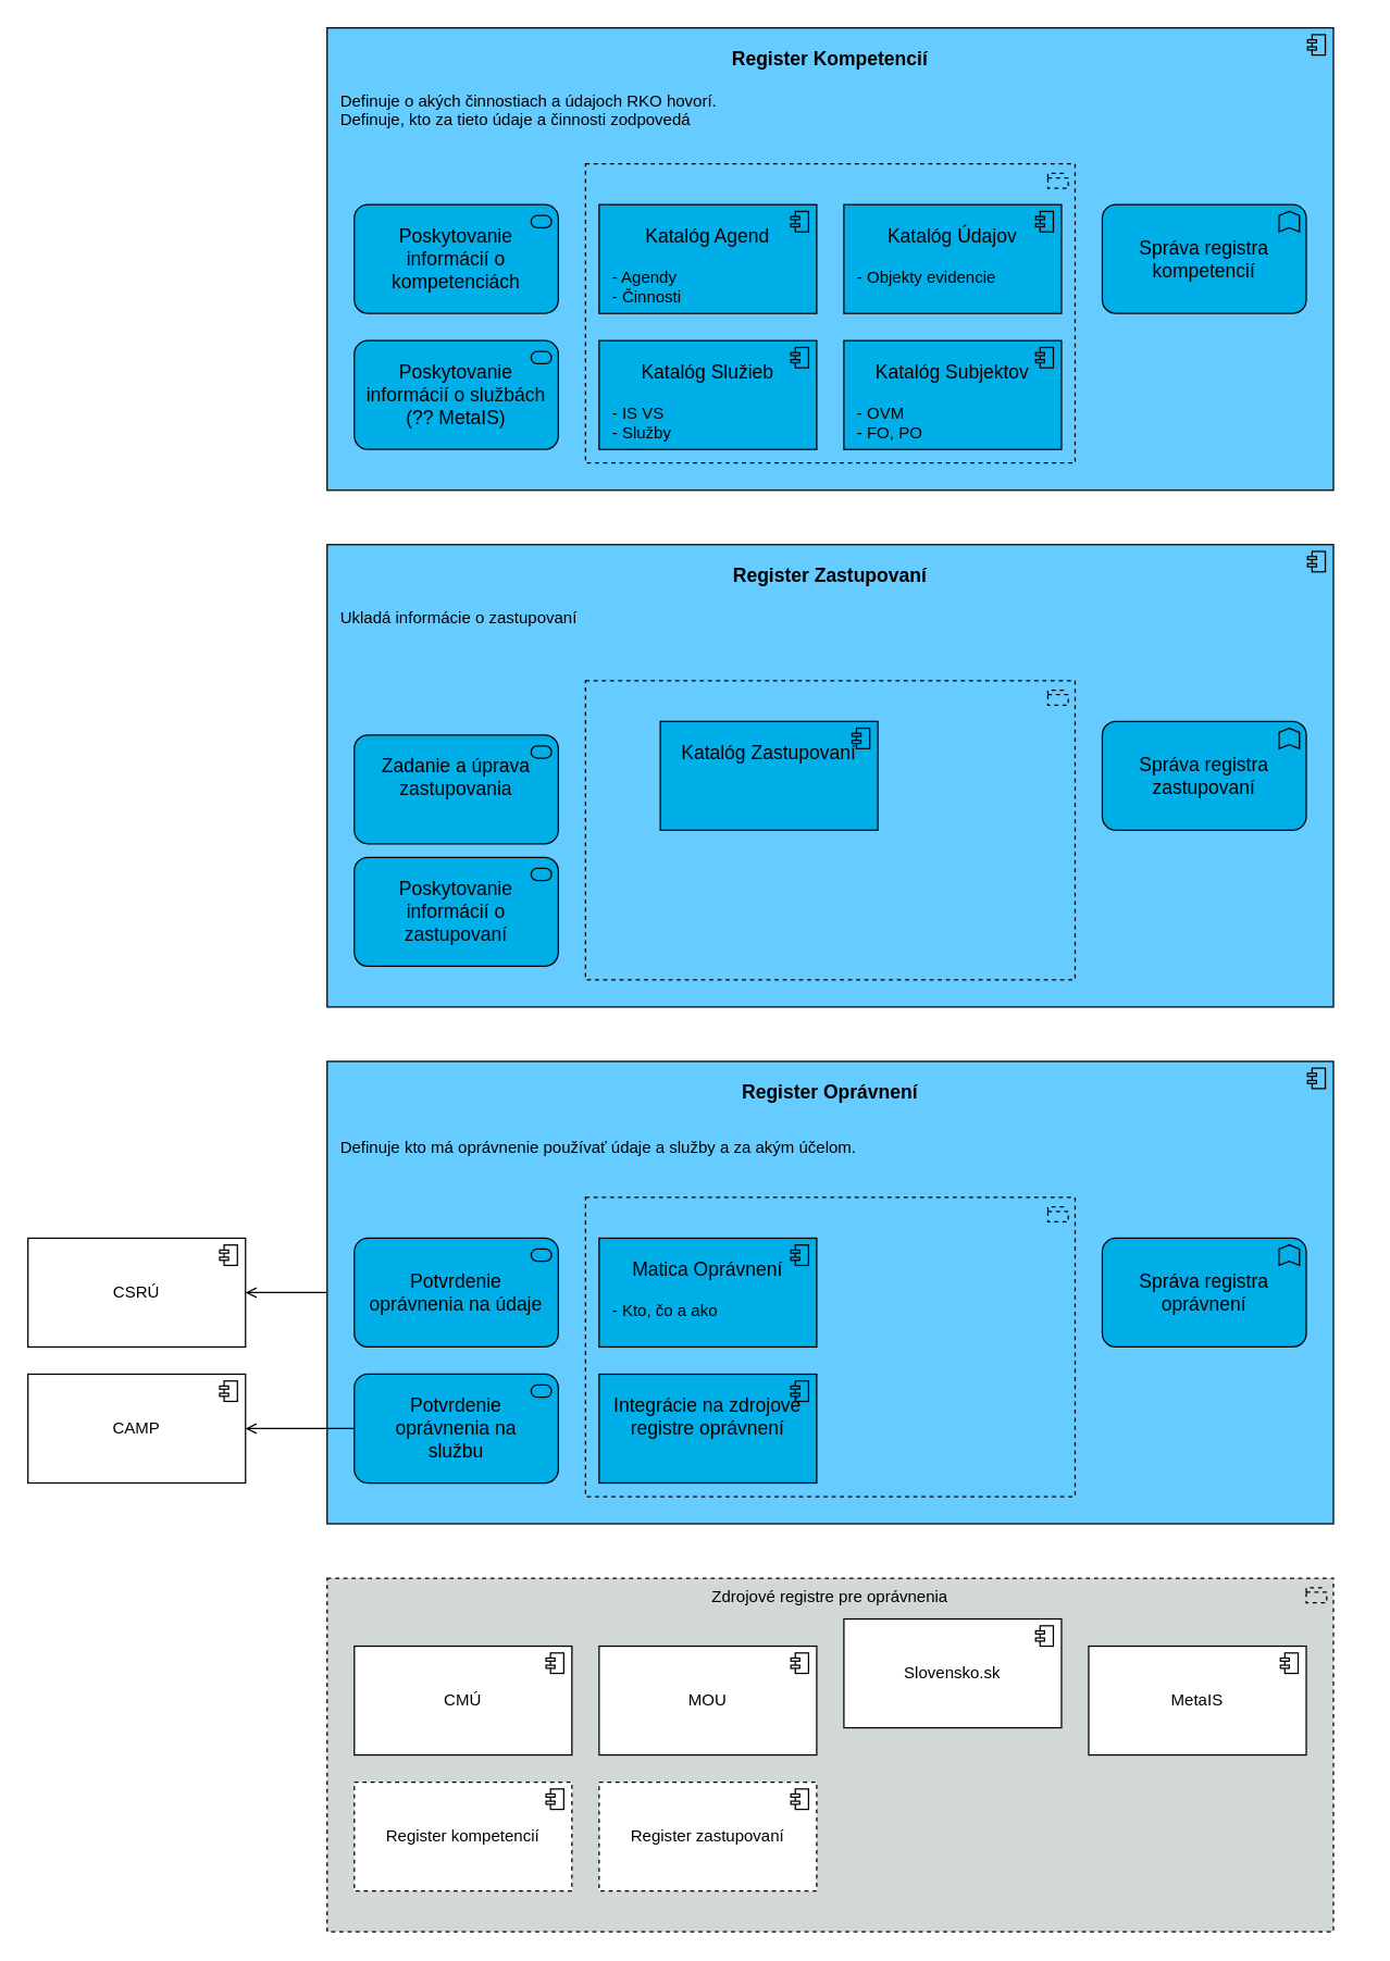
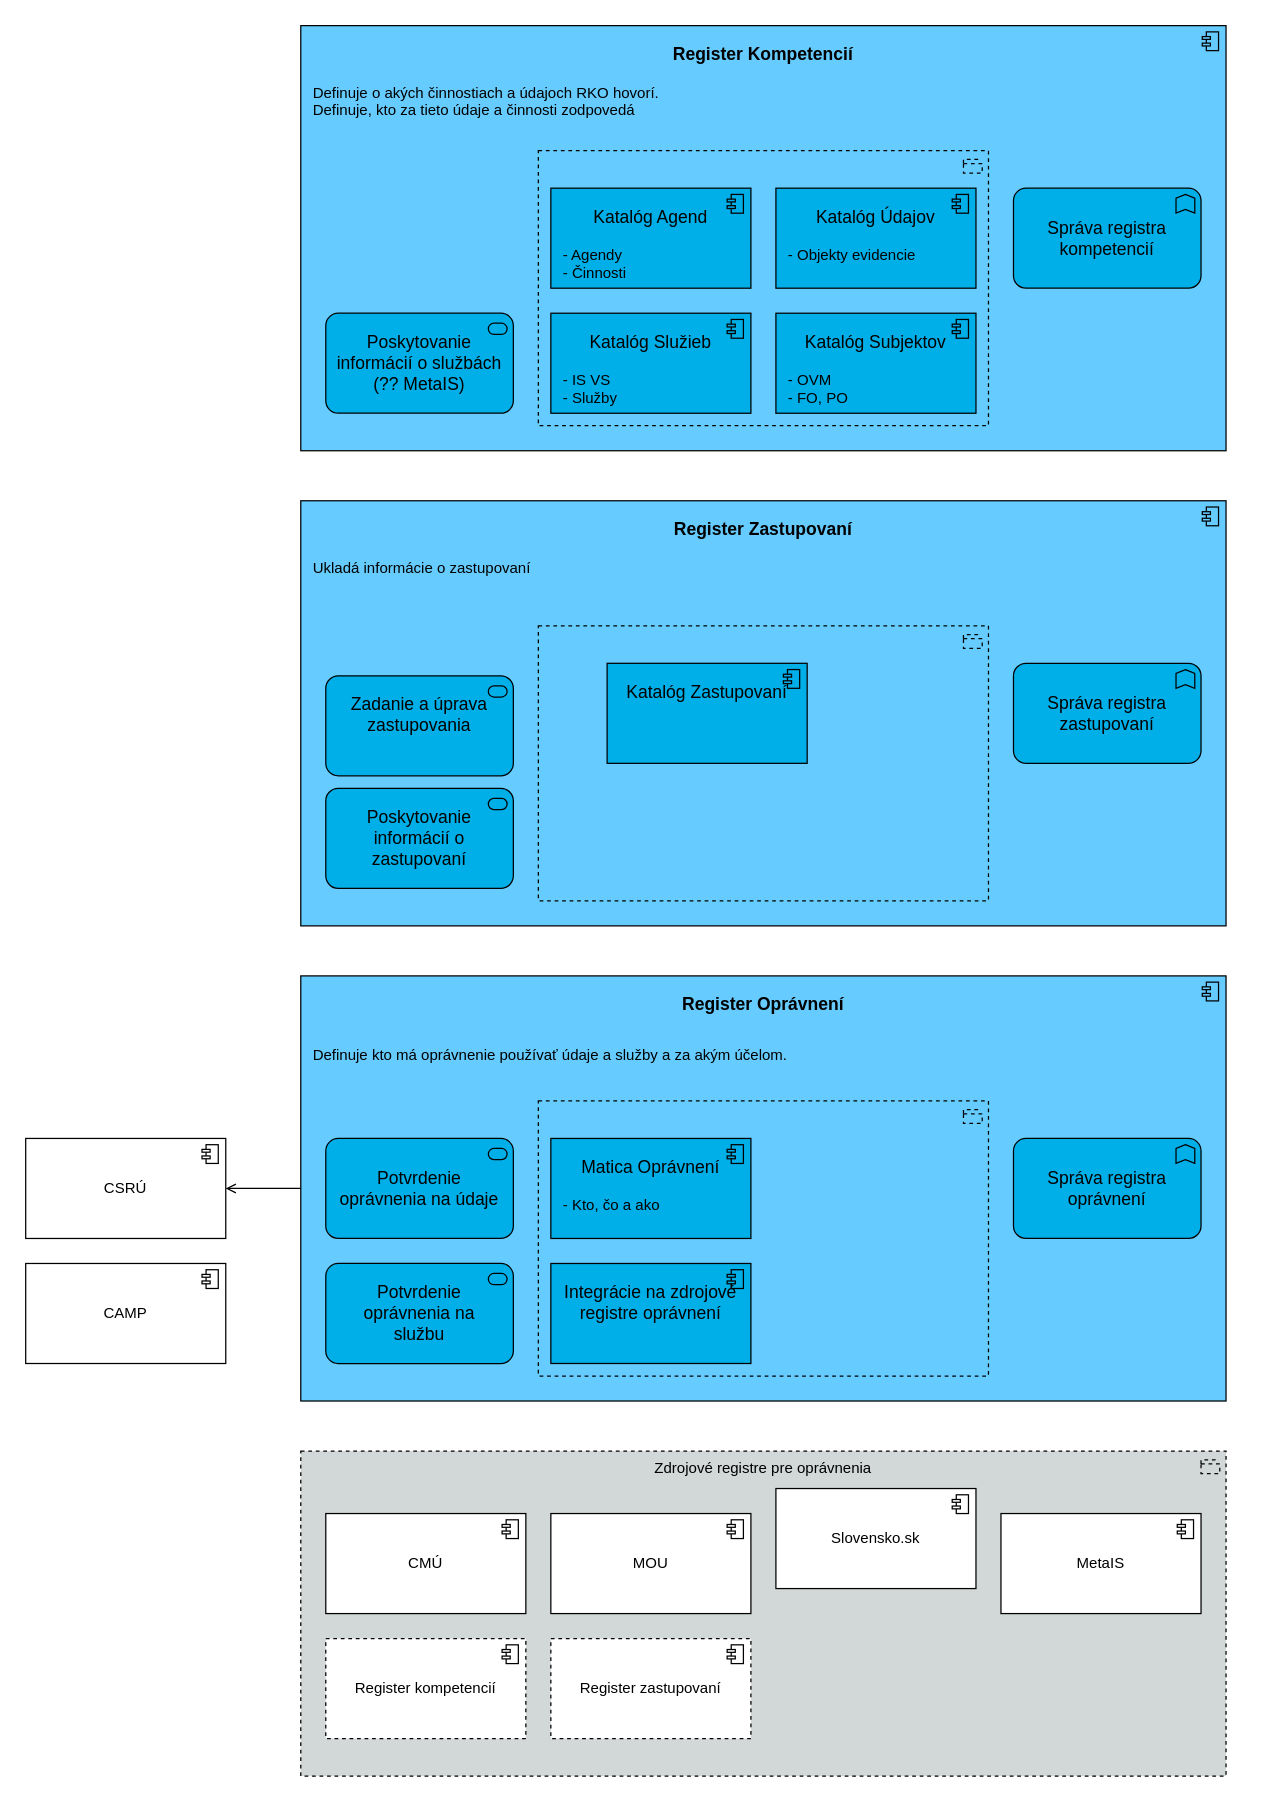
  <mxCell id="0" />
  <mxCell id="1" parent="0" />
  <mxCell id="2" value="Zdrojové registre pre oprávnenia" style="html=1;outlineConnect=0;whiteSpace=wrap;shape=mxgraph.archimate3.application;appType=grouping;archiType=square;dashed=1;fillColor=#D2D7D7;strokeColor=#000000;align=center;verticalAlign=top;spacing=2;fontFamily=Helvetica;fontSize=12;" vertex="1" parent="1"><mxGeometry x="240" y="1160" width="740" height="260" as="geometry" /></mxCell>
  <mxCell id="3" value="Register Zastupovaní" style="html=1;outlineConnect=0;whiteSpace=wrap;fillColor=#66CCFF;shape=mxgraph.archimate3.application;appType=comp;archiType=square;strokeColor=#000000;container=0;spacing=10;verticalAlign=top;fontSize=14;fontStyle=1" vertex="1" parent="1"><mxGeometry x="240" y="400" width="740" height="340" as="geometry" /></mxCell>
  <mxCell id="4" value="" style="html=1;outlineConnect=0;whiteSpace=wrap;shape=mxgraph.archimate3.application;appType=grouping;archiType=square;dashed=1;fillColor=none;strokeColor=#000000;align=center;verticalAlign=top;spacing=2;fontFamily=Helvetica;fontSize=12;fontColor=default;" vertex="1" parent="1"><mxGeometry x="430" y="500" width="360" height="220" as="geometry" /></mxCell>
  <mxCell id="5" value="Register Kompetencií" style="html=1;outlineConnect=0;whiteSpace=wrap;fillColor=#66CCFF;shape=mxgraph.archimate3.application;appType=comp;archiType=square;strokeColor=#000000;container=0;spacing=10;verticalAlign=top;fontSize=14;fontStyle=1" vertex="1" parent="1"><mxGeometry x="240" y="20" width="740" height="340" as="geometry" /></mxCell>
  <mxCell id="6" value="" style="html=1;outlineConnect=0;whiteSpace=wrap;shape=mxgraph.archimate3.application;appType=grouping;archiType=square;dashed=1;fillColor=none;strokeColor=#000000;align=center;verticalAlign=top;spacing=2;fontFamily=Helvetica;fontSize=12;fontColor=default;" vertex="1" parent="1"><mxGeometry x="430" y="120" width="360" height="220" as="geometry" /></mxCell>
  <mxCell id="7" value="" style="edgeStyle=orthogonalEdgeStyle;rounded=0;orthogonalLoop=1;jettySize=auto;html=1;fontFamily=Helvetica;fontSize=12;fontColor=default;strokeColor=default;align=center;verticalAlign=middle;labelBackgroundColor=default;elbow=vertical;endArrow=open;endFill=1;" edge="1" parent="1" source="31" target="11"><mxGeometry relative="1" as="geometry" /></mxCell>
  <mxCell id="8" value="Register Oprávnení" style="html=1;outlineConnect=0;whiteSpace=wrap;fillColor=#66CCFF;shape=mxgraph.archimate3.application;appType=comp;archiType=square;strokeColor=#000000;container=0;spacing=10;verticalAlign=top;fontSize=14;fontStyle=1" vertex="1" parent="1"><mxGeometry x="240" y="780" width="740" height="340" as="geometry" /></mxCell>
  <mxCell id="9" value="" style="html=1;outlineConnect=0;whiteSpace=wrap;shape=mxgraph.archimate3.application;appType=grouping;archiType=square;dashed=1;fillColor=none;strokeColor=#000000;align=center;verticalAlign=top;spacing=2;fontFamily=Helvetica;fontSize=12;fontColor=default;" vertex="1" parent="1"><mxGeometry x="430" y="880" width="360" height="220" as="geometry" /></mxCell>
  <mxCell id="10" value="CMÚ" style="html=1;outlineConnect=0;whiteSpace=wrap;shape=mxgraph.archimate3.application;appType=comp;archiType=square;" parent="1" vertex="1"><mxGeometry x="260" y="1210" width="160" height="80" as="geometry" /></mxCell>
  <mxCell id="11" value="CSRÚ" style="html=1;outlineConnect=0;whiteSpace=wrap;shape=mxgraph.archimate3.application;appType=comp;archiType=square;rounded=0;strokeColor=default;align=center;verticalAlign=middle;fontFamily=Helvetica;fontSize=12;fontColor=default;labelBackgroundColor=default;" parent="1" vertex="1"><mxGeometry x="20" y="910" width="160" height="80" as="geometry" /></mxCell>
  <mxCell id="12" value="MOU" style="html=1;outlineConnect=0;whiteSpace=wrap;shape=mxgraph.archimate3.application;appType=comp;archiType=square;" parent="1" vertex="1"><mxGeometry x="440" y="1210" width="160" height="80" as="geometry" /></mxCell>
  <mxCell id="13" value="Slovensko.sk" style="html=1;outlineConnect=0;whiteSpace=wrap;shape=mxgraph.archimate3.application;appType=comp;archiType=square;" parent="1" vertex="1"><mxGeometry x="620" y="1190" width="160" height="80" as="geometry" /></mxCell>
  <mxCell id="14" value="MetaIS" style="html=1;outlineConnect=0;whiteSpace=wrap;shape=mxgraph.archimate3.application;appType=comp;archiType=square;" parent="1" vertex="1"><mxGeometry x="800" y="1210" width="160" height="80" as="geometry" /></mxCell>
  <mxCell id="15" value="CAMP" style="html=1;outlineConnect=0;whiteSpace=wrap;shape=mxgraph.archimate3.application;appType=comp;archiType=square;" vertex="1" parent="1"><mxGeometry x="20" y="1010" width="160" height="80" as="geometry" /></mxCell>
  <mxCell id="16" value="Katalóg Agend" style="html=1;outlineConnect=0;whiteSpace=wrap;fillColor=#00AEE8;shape=mxgraph.archimate3.application;appType=comp;archiType=square;strokeColor=#000000;container=1;spacing=10;verticalAlign=top;fontSize=14;" vertex="1" parent="1"><mxGeometry x="440" y="150" width="160" height="80" as="geometry" /></mxCell>
  <mxCell id="17" value="- Agendy&lt;div&gt;- Činnosti&lt;/div&gt;" style="text;strokeColor=none;align=left;fillColor=none;html=1;verticalAlign=top;whiteSpace=wrap;rounded=0;spacingLeft=8;" vertex="1" parent="16"><mxGeometry y="40" width="160" height="40" as="geometry" /></mxCell>
  <mxCell id="18" value="Katalóg Služieb" style="html=1;outlineConnect=0;whiteSpace=wrap;fillColor=#00AEE8;shape=mxgraph.archimate3.application;appType=comp;archiType=square;strokeColor=#000000;container=1;spacing=10;verticalAlign=top;fontSize=14;" vertex="1" parent="1"><mxGeometry x="440" y="250" width="160" height="80" as="geometry" /></mxCell>
  <mxCell id="19" value="- IS VS&lt;div&gt;- Služby&lt;/div&gt;" style="text;strokeColor=none;align=left;fillColor=none;html=1;verticalAlign=top;whiteSpace=wrap;rounded=0;spacingLeft=8;" vertex="1" parent="18"><mxGeometry y="40" width="160" height="40" as="geometry" /></mxCell>
  <mxCell id="20" value="Katalóg Údajov" style="html=1;outlineConnect=0;whiteSpace=wrap;fillColor=#00AEE8;shape=mxgraph.archimate3.application;appType=comp;archiType=square;strokeColor=#000000;container=1;spacing=10;verticalAlign=top;fontSize=14;" vertex="1" parent="1"><mxGeometry x="620" y="150" width="160" height="80" as="geometry" /></mxCell>
  <mxCell id="21" value="- Objekty evidencie" style="text;strokeColor=none;align=left;fillColor=none;html=1;verticalAlign=top;whiteSpace=wrap;rounded=0;spacingLeft=8;" vertex="1" parent="20"><mxGeometry y="40" width="160" height="40" as="geometry" /></mxCell>
  <mxCell id="22" value="Katalóg Subjektov" style="html=1;outlineConnect=0;whiteSpace=wrap;fillColor=#00AEE8;shape=mxgraph.archimate3.application;appType=comp;archiType=square;strokeColor=#000000;container=1;spacing=10;verticalAlign=top;fontSize=14;" vertex="1" parent="1"><mxGeometry x="620" y="250" width="160" height="80" as="geometry" /></mxCell>
  <mxCell id="23" value="- OVM&lt;div&gt;- FO, PO&lt;/div&gt;" style="text;strokeColor=none;align=left;fillColor=none;html=1;verticalAlign=top;whiteSpace=wrap;rounded=0;spacingLeft=8;" vertex="1" parent="22"><mxGeometry y="40" width="160" height="40" as="geometry" /></mxCell>
  <mxCell id="24" value="Definuje o akých činnostiach a údajoch RKO hovorí.&lt;div&gt;Definuje, kto za tieto údaje a činnosti zodpovedá&lt;/div&gt;" style="text;strokeColor=none;align=left;fillColor=none;html=1;verticalAlign=top;whiteSpace=wrap;rounded=0;fontFamily=Helvetica;fontSize=12;fontColor=default;spacingLeft=8;" vertex="1" parent="1"><mxGeometry x="240" y="60" width="610" height="30" as="geometry" /></mxCell>
  <mxCell id="25" value="Definuje kto má oprávnenie používať údaje a služby a za akým účelom." style="text;strokeColor=none;align=left;fillColor=none;html=1;verticalAlign=top;whiteSpace=wrap;rounded=0;fontFamily=Helvetica;fontSize=12;fontColor=default;spacingLeft=8;" vertex="1" parent="1"><mxGeometry x="240" y="830" width="760" height="30" as="geometry" /></mxCell>
  <mxCell id="26" value="Matica Oprávnení" style="html=1;outlineConnect=0;whiteSpace=wrap;fillColor=#00AEE8;shape=mxgraph.archimate3.application;appType=comp;archiType=square;strokeColor=#000000;container=0;spacing=10;verticalAlign=top;fontSize=14;" vertex="1" parent="1"><mxGeometry x="440" y="910" width="160" height="80" as="geometry" /></mxCell>
  <mxCell id="27" value="Správa registra kompetencií" style="html=1;outlineConnect=0;whiteSpace=wrap;fillColor=#00AEE8;shape=mxgraph.archimate3.application;appType=func;archiType=rounded;strokeColor=#000000;align=center;verticalAlign=middle;spacing=10;fontFamily=Helvetica;fontSize=14;" vertex="1" parent="1"><mxGeometry x="810" y="150" width="150" height="80" as="geometry" /></mxCell>
- <mxCell id="28" value="Poskytovanie informácií o kompetenciách" style="html=1;outlineConnect=0;whiteSpace=wrap;fillColor=#00AEE8;shape=mxgraph.archimate3.application;appType=serv;archiType=rounded;strokeColor=#000000;align=center;verticalAlign=top;spacing=10;fontFamily=Helvetica;fontSize=14;" vertex="1" parent="1"><mxGeometry x="260" y="150" width="150" height="80" as="geometry" /></mxCell>
  <mxCell id="29" value="Poskytovanie informácií o službách&lt;div&gt;(?? MetaIS)&lt;/div&gt;" style="html=1;outlineConnect=0;whiteSpace=wrap;fillColor=#00AEE8;shape=mxgraph.archimate3.application;appType=serv;archiType=rounded;strokeColor=#000000;align=center;verticalAlign=top;spacing=10;fontFamily=Helvetica;fontSize=14;" vertex="1" parent="1"><mxGeometry x="260" y="250" width="150" height="80" as="geometry" /></mxCell>
  <mxCell id="30" value="Správa registra oprávnení" style="html=1;outlineConnect=0;whiteSpace=wrap;fillColor=#00AEE8;shape=mxgraph.archimate3.application;appType=func;archiType=rounded;strokeColor=#000000;align=center;verticalAlign=middle;spacing=10;fontFamily=Helvetica;fontSize=14;" vertex="1" parent="1"><mxGeometry x="810" y="910" width="150" height="80" as="geometry" /></mxCell>
  <mxCell id="31" value="Potvrdenie oprávnenia na údaje" style="html=1;outlineConnect=0;whiteSpace=wrap;fillColor=#00AEE8;shape=mxgraph.archimate3.application;appType=serv;archiType=rounded;strokeColor=#000000;align=center;verticalAlign=middle;spacing=10;fontFamily=Helvetica;fontSize=14;" vertex="1" parent="1"><mxGeometry x="260" y="910" width="150" height="80" as="geometry" /></mxCell>
- <mxCell id="32" style="edgeStyle=orthogonalEdgeStyle;rounded=0;orthogonalLoop=1;jettySize=auto;html=1;fontFamily=Helvetica;fontSize=12;fontColor=default;strokeColor=default;align=center;verticalAlign=middle;labelBackgroundColor=default;elbow=vertical;endArrow=open;endFill=1;" edge="1" parent="1" source="33" target="15"><mxGeometry relative="1" as="geometry" /></mxCell>
  <mxCell id="33" value="Potvrdenie oprávnenia na službu" style="html=1;outlineConnect=0;whiteSpace=wrap;fillColor=#00AEE8;shape=mxgraph.archimate3.application;appType=serv;archiType=rounded;strokeColor=#000000;align=center;verticalAlign=middle;spacing=10;fontFamily=Helvetica;fontSize=14;" vertex="1" parent="1"><mxGeometry x="260" y="1010" width="150" height="80" as="geometry" /></mxCell>
  <mxCell id="34" value="Katalóg Zastupovaní" style="html=1;outlineConnect=0;whiteSpace=wrap;fillColor=#00AEE8;shape=mxgraph.archimate3.application;appType=comp;archiType=square;strokeColor=#000000;container=0;spacing=10;verticalAlign=top;fontSize=14;" vertex="1" parent="1"><mxGeometry x="485" y="530" width="160" height="80" as="geometry" /></mxCell>
  <mxCell id="35" value="Ukladá informácie o zastupovaní" style="text;strokeColor=none;align=left;fillColor=none;html=1;verticalAlign=top;whiteSpace=wrap;rounded=0;fontFamily=Helvetica;fontSize=12;fontColor=default;spacingLeft=8;" vertex="1" parent="1"><mxGeometry x="240" y="440" width="610" height="30" as="geometry" /></mxCell>
  <mxCell id="36" value="Správa registra zastupovaní" style="html=1;outlineConnect=0;whiteSpace=wrap;fillColor=#00AEE8;shape=mxgraph.archimate3.application;appType=func;archiType=rounded;strokeColor=#000000;align=center;verticalAlign=middle;spacing=10;fontFamily=Helvetica;fontSize=14;" vertex="1" parent="1"><mxGeometry x="810" y="530" width="150" height="80" as="geometry" /></mxCell>
  <mxCell id="37" value="Zadanie a úprava zastupovania" style="html=1;outlineConnect=0;whiteSpace=wrap;fillColor=#00AEE8;shape=mxgraph.archimate3.application;appType=serv;archiType=rounded;strokeColor=#000000;align=center;verticalAlign=top;spacing=10;fontFamily=Helvetica;fontSize=14;" vertex="1" parent="1"><mxGeometry x="260" y="540" width="150" height="80" as="geometry" /></mxCell>
  <mxCell id="38" value="Poskytovanie informácií o zastupovaní" style="html=1;outlineConnect=0;whiteSpace=wrap;fillColor=#00AEE8;shape=mxgraph.archimate3.application;appType=serv;archiType=rounded;strokeColor=#000000;align=center;verticalAlign=top;spacing=10;fontFamily=Helvetica;fontSize=14;" vertex="1" parent="1"><mxGeometry x="260" y="630" width="150" height="80" as="geometry" /></mxCell>
  <mxCell id="39" value="- Kto, čo a ako&lt;div&gt;&lt;br&gt;&lt;/div&gt;" style="text;strokeColor=none;align=left;fillColor=none;html=1;verticalAlign=top;whiteSpace=wrap;rounded=0;spacingLeft=8;" vertex="1" parent="1"><mxGeometry x="440" y="950" width="160" height="40" as="geometry" /></mxCell>
  <mxCell id="40" value="Integrácie na zdrojové registre oprávnení" style="html=1;outlineConnect=0;whiteSpace=wrap;fillColor=#00AEE8;shape=mxgraph.archimate3.application;appType=comp;archiType=square;strokeColor=#000000;container=0;spacing=10;verticalAlign=top;fontSize=14;" vertex="1" parent="1"><mxGeometry x="440" y="1010" width="160" height="80" as="geometry" /></mxCell>
  <mxCell id="41" value="Register kompetencií" style="html=1;outlineConnect=0;whiteSpace=wrap;shape=mxgraph.archimate3.application;appType=comp;archiType=square;dashed=1;" vertex="1" parent="1"><mxGeometry x="260" y="1310" width="160" height="80" as="geometry" /></mxCell>
  <mxCell id="42" value="Register zastupovaní" style="html=1;outlineConnect=0;whiteSpace=wrap;shape=mxgraph.archimate3.application;appType=comp;archiType=square;dashed=1;" vertex="1" parent="1"><mxGeometry x="440" y="1310" width="160" height="80" as="geometry" /></mxCell>
